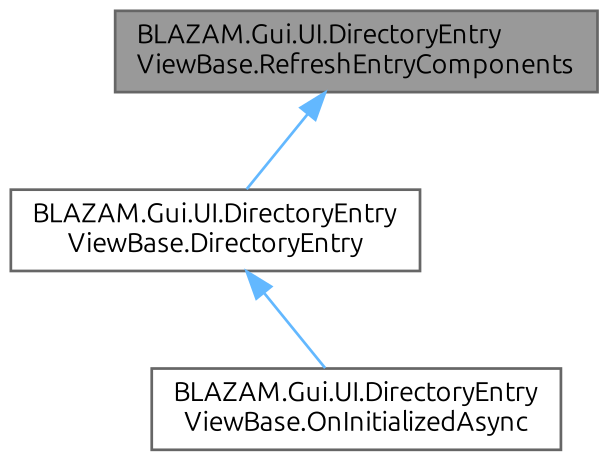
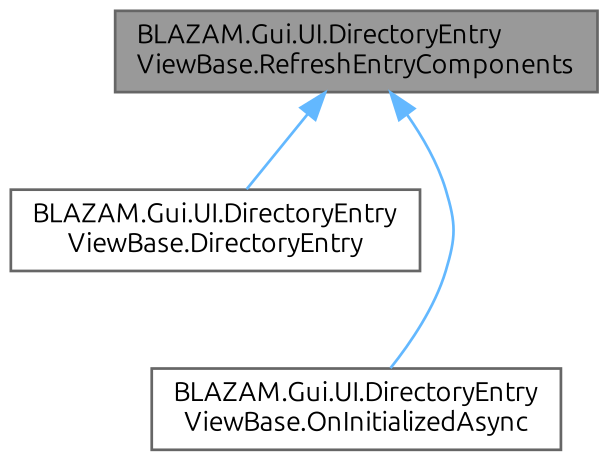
  digraph {
    fontname=Ubuntu
    rankdir=TB
    node [color=grey40 fillcolor=white fontname=Ubuntu fontsize=10 shape=box style=filled]
    edge [color=steelblue1 dir=back fontname=Ubuntu fontsize=10 labelfontname=Helvetica labelfontsize=10 style=solid]
    n1 [color=gray40 fillcolor=grey60 fontcolor=black height=0.2 label="BLAZAM.Gui.UI.DirectoryEntry\lViewBase.RefreshEntryComponents" width=0.4]
    n2 [height=0.2 label="BLAZAM.Gui.UI.DirectoryEntry\lViewBase.DirectoryEntry" width=0.4]
    n3 [height=0.2 label="BLAZAM.Gui.UI.DirectoryEntry\lViewBase.OnInitializedAsync" width=0.4]
    n1 -> n2
-   n2 -> n3
+   n1 -> n3
  }
